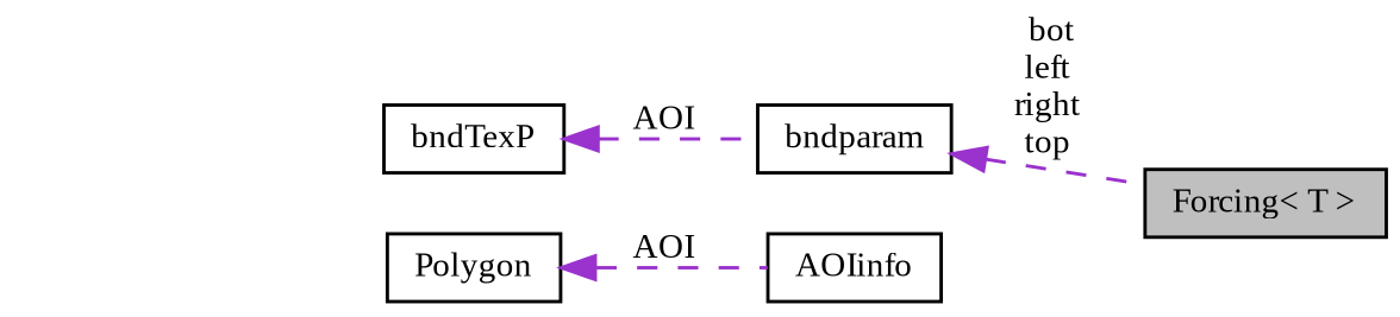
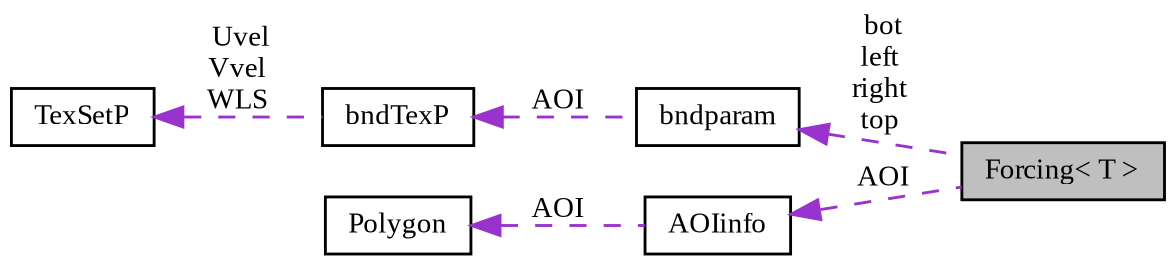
  digraph {
    fontname="Liberation Serif"
    rankdir=LR
    node [color=black fontname="Liberation Serif" fontsize=10 shape=record]
    edge [color=darkorchid3 dir=back fontname="Liberation Serif" fontsize=10 labelfontname=Helvetica labelfontsize=10 style=dashed]
    n1 [fillcolor=grey75 fontcolor=black height=0.2 label="Forcing\< T \>" style=filled width=0.4]
    n2 [height=0.2 label=bndparam width=0.4]
    n3 [height=0.2 label=bndTexP width=0.4]
+   n4 [height=0.2 label=TexSetP width=0.4]
    n5 [height=0.2 label=AOIinfo width=0.4]
    n6 [height=0.2 label=Polygon width=0.4]
    n2 -> n1 [label=" bot\nleft\nright\ntop"]
    n3 -> n2 [label=" AOI"]
+   n4 -> n3 [label=" Uvel\nVvel\nWLS"]
+   n5 -> n1 [label=" AOI"]
    n6 -> n5 [label=" AOI"]
  }
